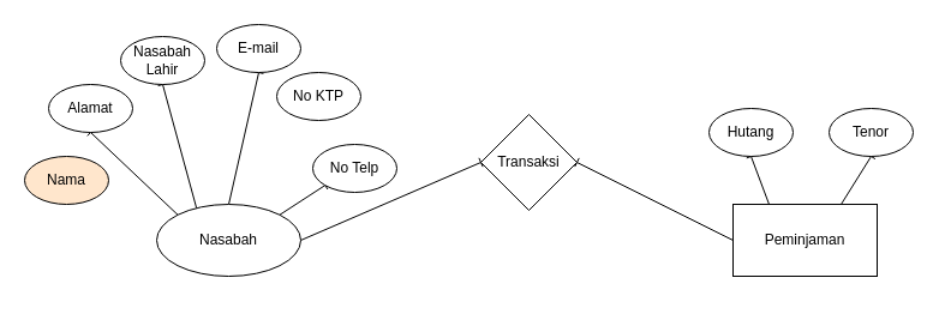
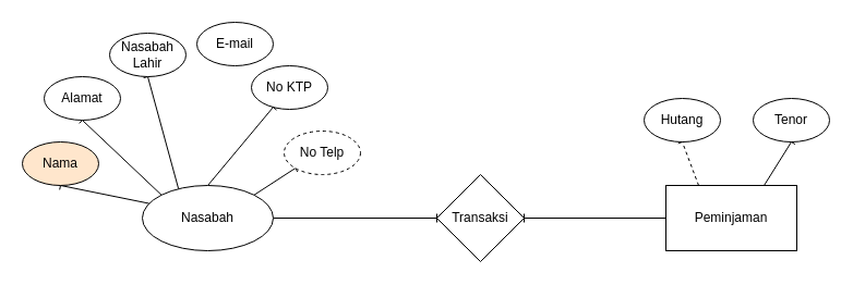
  <mxCell id="0" />
  <mxCell id="1" parent="0" />
  <mxCell id="2" style="edgeStyle=none;rounded=0;orthogonalLoop=1;jettySize=auto;html=1;exitX=1;exitY=0.5;exitDx=0;exitDy=0;entryX=0;entryY=0.5;entryDx=0;entryDy=0;endArrow=baseDash;endFill=0;" edge="1" parent="1" source="8" target="13"><mxGeometry relative="1" as="geometry" /></mxCell>
+ <mxCell id="3" style="edgeStyle=none;rounded=0;orthogonalLoop=1;jettySize=auto;html=1;exitX=0;exitY=0.25;exitDx=0;exitDy=0;entryX=0.5;entryY=1;entryDx=0;entryDy=0;endArrow=baseDash;endFill=0;" edge="1" parent="1" source="8" target="15"><mxGeometry relative="1" as="geometry" /></mxCell>
  <mxCell id="4" style="edgeStyle=none;rounded=0;orthogonalLoop=1;jettySize=auto;html=1;exitX=0;exitY=0;exitDx=0;exitDy=0;entryX=0.5;entryY=1;entryDx=0;entryDy=0;endArrow=baseDash;endFill=0;" edge="1" parent="1" source="8" target="16"><mxGeometry relative="1" as="geometry" /></mxCell>
  <mxCell id="5" style="edgeStyle=none;rounded=0;orthogonalLoop=1;jettySize=auto;html=1;exitX=0.25;exitY=0;exitDx=0;exitDy=0;entryX=0.5;entryY=1;entryDx=0;entryDy=0;endArrow=baseDash;endFill=0;" edge="1" parent="1" source="8" target="19"><mxGeometry relative="1" as="geometry" /></mxCell>
- <mxCell id="6" style="edgeStyle=none;rounded=0;orthogonalLoop=1;jettySize=auto;html=1;exitX=0.5;exitY=0;exitDx=0;exitDy=0;entryX=0.5;entryY=1;entryDx=0;entryDy=0;endArrow=baseDash;endFill=0;" edge="1" parent="1" source="8" target="20"><mxGeometry relative="1" as="geometry" /></mxCell>
+ <mxCell id="6" style="edgeStyle=none;rounded=0;orthogonalLoop=1;jettySize=auto;html=1;exitX=0.5;exitY=0;exitDx=0;exitDy=0;endArrow=baseDash;endFill=0;" edge="1" parent="1" source="8" target="14"><mxGeometry relative="1" as="geometry" /></mxCell>
  <mxCell id="7" style="edgeStyle=none;rounded=0;orthogonalLoop=1;jettySize=auto;html=1;exitX=1;exitY=0;exitDx=0;exitDy=0;entryX=0;entryY=1;entryDx=0;entryDy=0;endArrow=baseDash;endFill=0;" edge="1" parent="1" source="8" target="17"><mxGeometry relative="1" as="geometry" /></mxCell>
  <mxCell id="8" value="Nasabah" style="ellipse;whiteSpace=wrap;html=1;" parent="1" vertex="1"><mxGeometry x="130" y="170" width="120" height="60" as="geometry" /></mxCell>
  <mxCell id="9" style="edgeStyle=none;rounded=0;orthogonalLoop=1;jettySize=auto;html=1;exitX=0;exitY=0.5;exitDx=0;exitDy=0;entryX=1;entryY=0.5;entryDx=0;entryDy=0;endArrow=baseDash;endFill=0;" edge="1" parent="1" source="12" target="13"><mxGeometry relative="1" as="geometry" /></mxCell>
- <mxCell id="10" style="edgeStyle=none;rounded=0;orthogonalLoop=1;jettySize=auto;html=1;exitX=0.25;exitY=0;exitDx=0;exitDy=0;entryX=0.5;entryY=1;entryDx=0;entryDy=0;endArrow=baseDash;endFill=0;" edge="1" parent="1" source="12" target="18"><mxGeometry relative="1" as="geometry" /></mxCell>
+ <mxCell id="10" style="edgeStyle=none;rounded=0;orthogonalLoop=1;jettySize=auto;html=1;exitX=0.25;exitY=0;exitDx=0;exitDy=0;entryX=0.5;entryY=1;entryDx=0;entryDy=0;endArrow=baseDash;endFill=0;dashed=1;" edge="1" parent="1" source="12" target="18"><mxGeometry relative="1" as="geometry" /></mxCell>
  <mxCell id="11" style="edgeStyle=none;rounded=0;orthogonalLoop=1;jettySize=auto;html=1;exitX=0.75;exitY=0;exitDx=0;exitDy=0;entryX=0.5;entryY=1;entryDx=0;entryDy=0;endArrow=baseDash;endFill=0;" edge="1" parent="1" source="12" target="21"><mxGeometry relative="1" as="geometry" /></mxCell>
  <mxCell id="12" value="Peminjaman" style="rounded=0;whiteSpace=wrap;html=1;" parent="1" vertex="1"><mxGeometry x="610" y="170" width="120" height="60" as="geometry" /></mxCell>
- <mxCell id="13" value="Transaksi" style="rhombus;whiteSpace=wrap;html=1;" parent="1" vertex="1"><mxGeometry x="400" y="95" width="80" height="80" as="geometry" /></mxCell>
+ <mxCell id="13" value="Transaksi" style="rhombus;whiteSpace=wrap;html=1;" parent="1" vertex="1"><mxGeometry x="400" y="160" width="80" height="80" as="geometry" /></mxCell>
  <mxCell id="14" value="No KTP" style="ellipse;whiteSpace=wrap;html=1;" vertex="1" parent="1"><mxGeometry x="230" y="60" width="70" height="40" as="geometry" /></mxCell>
  <mxCell id="15" value="Nama" style="ellipse;whiteSpace=wrap;html=1;fillColor=#ffe6cc;" vertex="1" parent="1"><mxGeometry x="20" y="130" width="70" height="40" as="geometry" /></mxCell>
  <mxCell id="16" value="Alamat" style="ellipse;whiteSpace=wrap;html=1;" vertex="1" parent="1"><mxGeometry x="40" y="70" width="70" height="40" as="geometry" /></mxCell>
- <mxCell id="17" value="No Telp" style="ellipse;whiteSpace=wrap;html=1;" vertex="1" parent="1"><mxGeometry x="260" y="120" width="70" height="40" as="geometry" /></mxCell>
+ <mxCell id="17" value="No Telp" style="ellipse;whiteSpace=wrap;html=1;dashed=1;" vertex="1" parent="1"><mxGeometry x="260" y="120" width="70" height="40" as="geometry" /></mxCell>
  <mxCell id="18" value="Hutang" style="ellipse;whiteSpace=wrap;html=1;" vertex="1" parent="1"><mxGeometry x="590" y="90" width="70" height="40" as="geometry" /></mxCell>
  <mxCell id="19" value="Nasabah Lahir" style="ellipse;whiteSpace=wrap;html=1;" vertex="1" parent="1"><mxGeometry x="100" y="30" width="70" height="40" as="geometry" /></mxCell>
  <mxCell id="20" value="E-mail" style="ellipse;whiteSpace=wrap;html=1;" vertex="1" parent="1"><mxGeometry x="180" y="20" width="70" height="40" as="geometry" /></mxCell>
  <mxCell id="21" value="Tenor" style="ellipse;whiteSpace=wrap;html=1;" vertex="1" parent="1"><mxGeometry x="690" y="90" width="70" height="40" as="geometry" /></mxCell>
